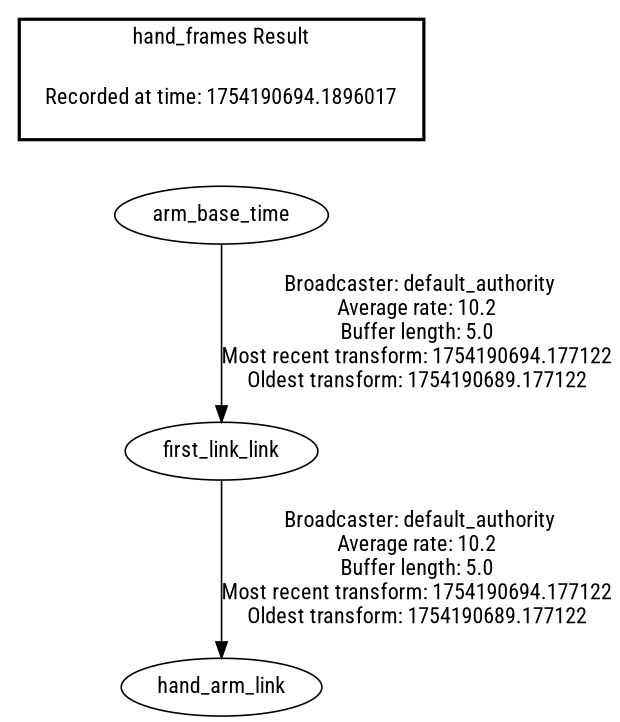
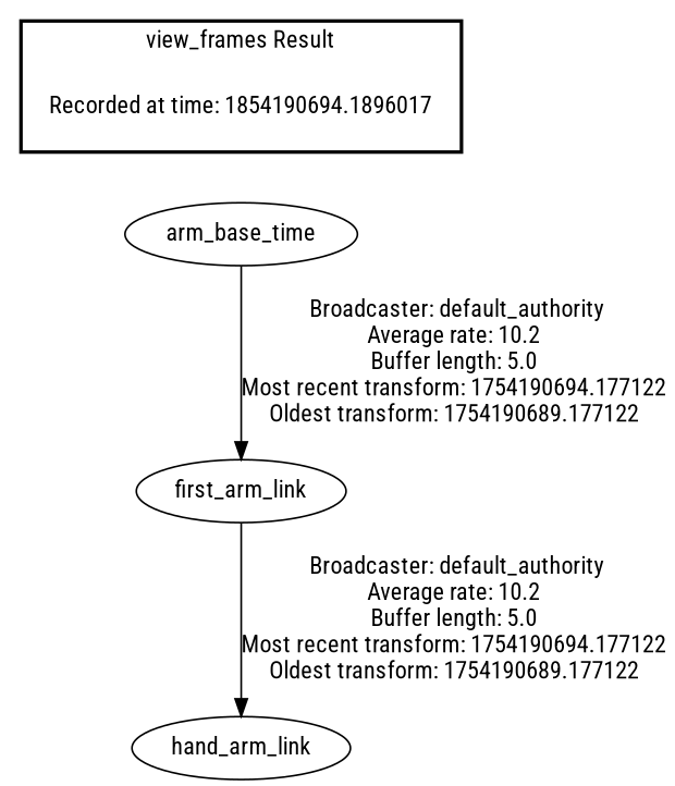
  digraph {
    fontname="Roboto Condensed"
    node [fontname="Roboto Condensed"]
    edge [fontname="Roboto Condensed"]
-   "Recorded at time: 1754190694.1896017" [shape=plaintext]
+   "Recorded at time: 1754190694.1896017" [shape=plaintext label="Recorded at time: 1854190694.1896017"]
    n2 [label=arm_base_time]
-   first_arm_link [label=first_link_link]
+   first_arm_link
    hand_arm_link
    subgraph cluster_1 {
      color=black
-     label="hand_frames Result"
+     label="view_frames Result"
      style=bold
      "Recorded at time: 1754190694.1896017"
    }
    "Recorded at time: 1754190694.1896017" -> n2 [style=invis]
    n2 -> first_arm_link [label=" Broadcaster: default_authority\nAverage rate: 10.2\nBuffer length: 5.0\nMost recent transform: 1754190694.177122\nOldest transform: 1754190689.177122\n"]
    first_arm_link -> hand_arm_link [label=" Broadcaster: default_authority\nAverage rate: 10.2\nBuffer length: 5.0\nMost recent transform: 1754190694.177122\nOldest transform: 1754190689.177122\n"]
  }
